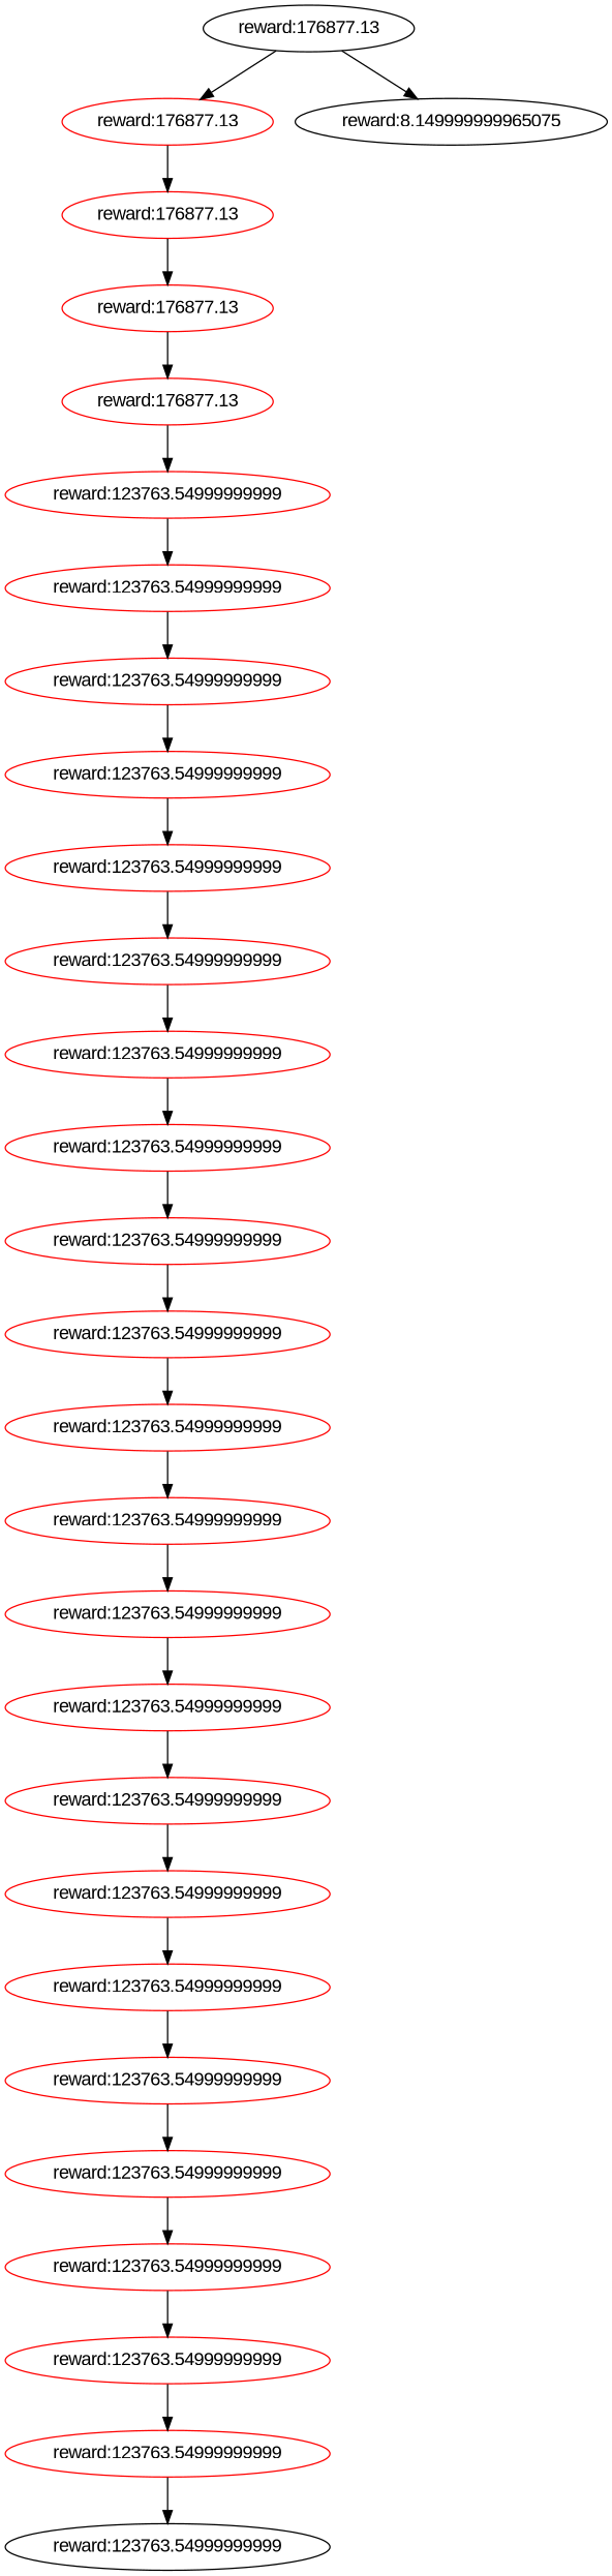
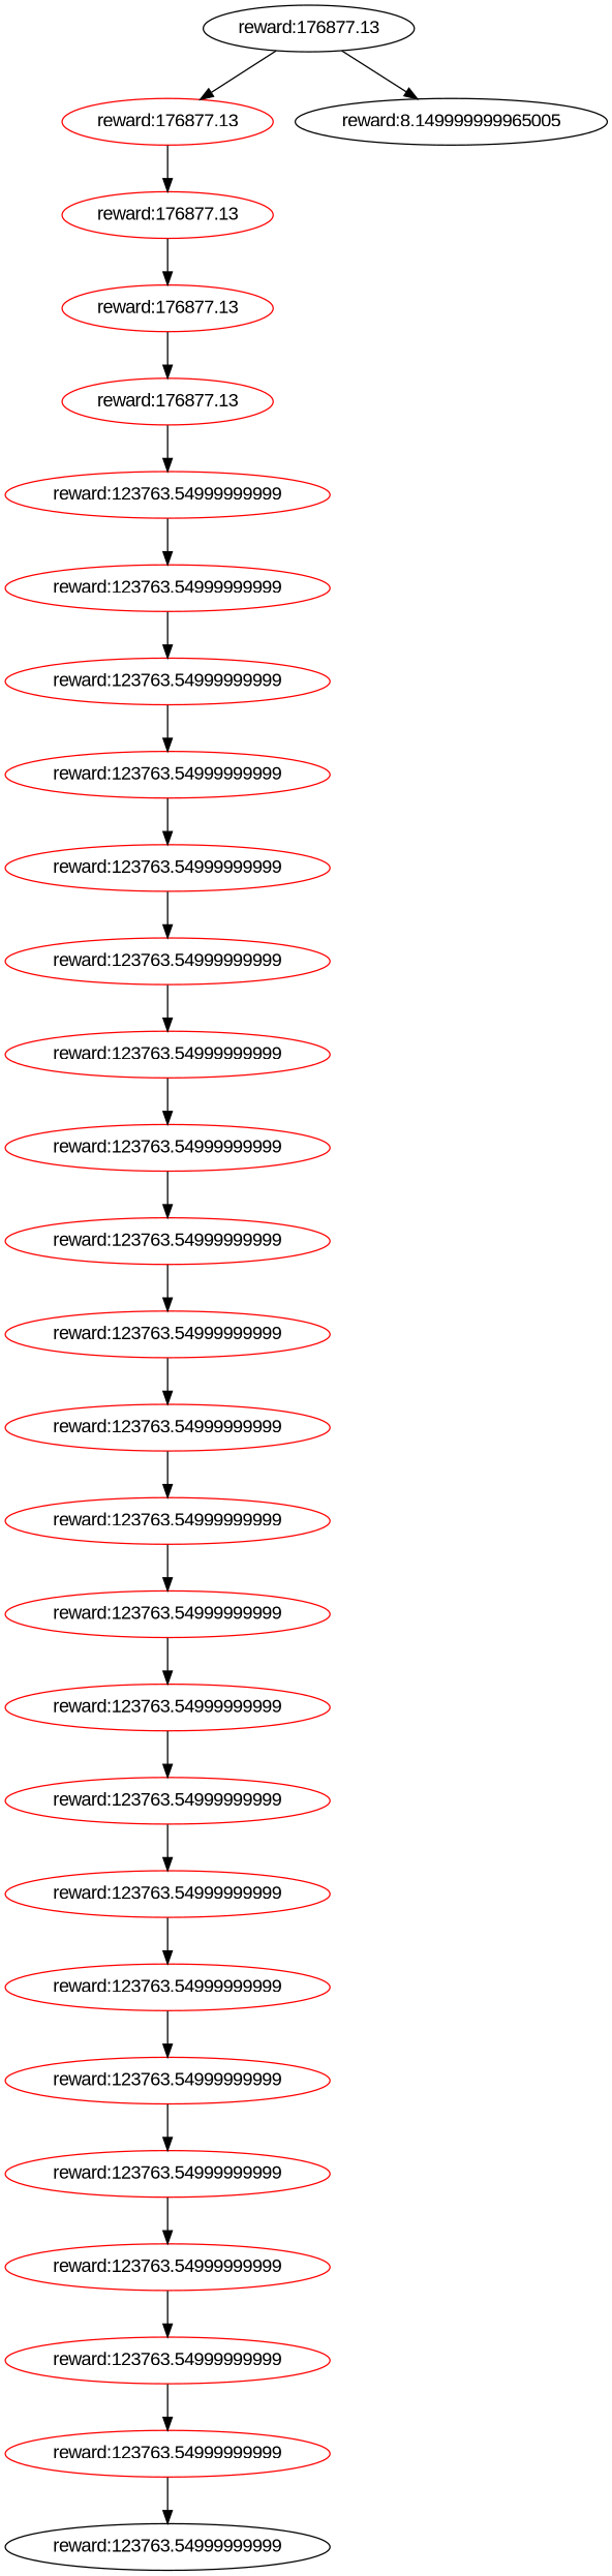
  digraph {
    fontname="Liberation Sans"
    node [fontname="Liberation Sans" color=red]
    edge [fontname="Liberation Sans"]
    n1 [label="reward:176877.13" color=""]
    n2 [label="reward:176877.13"]
-   n3 [label="reward:8.149999999965075" color=""]
+   n3 [label="reward:8.149999999965005" color=""]
    n4 [label="reward:176877.13"]
    n5 [label="reward:176877.13"]
    n6 [label="reward:176877.13"]
    n7 [label="reward:123763.54999999999"]
    n8 [label="reward:123763.54999999999"]
    n9 [label="reward:123763.54999999999"]
    n10 [label="reward:123763.54999999999"]
    n11 [label="reward:123763.54999999999"]
    n12 [label="reward:123763.54999999999"]
    n13 [label="reward:123763.54999999999"]
    n14 [label="reward:123763.54999999999"]
    n15 [label="reward:123763.54999999999"]
    n16 [label="reward:123763.54999999999"]
    n17 [label="reward:123763.54999999999"]
    n18 [label="reward:123763.54999999999"]
    n19 [label="reward:123763.54999999999"]
    n20 [label="reward:123763.54999999999"]
    n21 [label="reward:123763.54999999999"]
    n22 [label="reward:123763.54999999999"]
    n23 [label="reward:123763.54999999999"]
    n24 [label="reward:123763.54999999999"]
    n25 [label="reward:123763.54999999999"]
    n26 [label="reward:123763.54999999999"]
    n27 [label="reward:123763.54999999999"]
    n28 [label="reward:123763.54999999999"]
    n29 [label="reward:123763.54999999999" color=""]
    n1 -> n2
    n1 -> n3
    n2 -> n4
    n4 -> n5
    n5 -> n6
    n6 -> n7
    n7 -> n8
    n8 -> n9
    n9 -> n10
    n10 -> n11
    n11 -> n12
    n12 -> n13
    n13 -> n14
    n14 -> n15
    n15 -> n16
    n16 -> n17
    n17 -> n18
    n18 -> n19
    n19 -> n20
    n20 -> n21
    n21 -> n22
    n22 -> n23
    n23 -> n24
    n24 -> n25
    n25 -> n26
    n26 -> n27
    n27 -> n28
    n28 -> n29
  }
